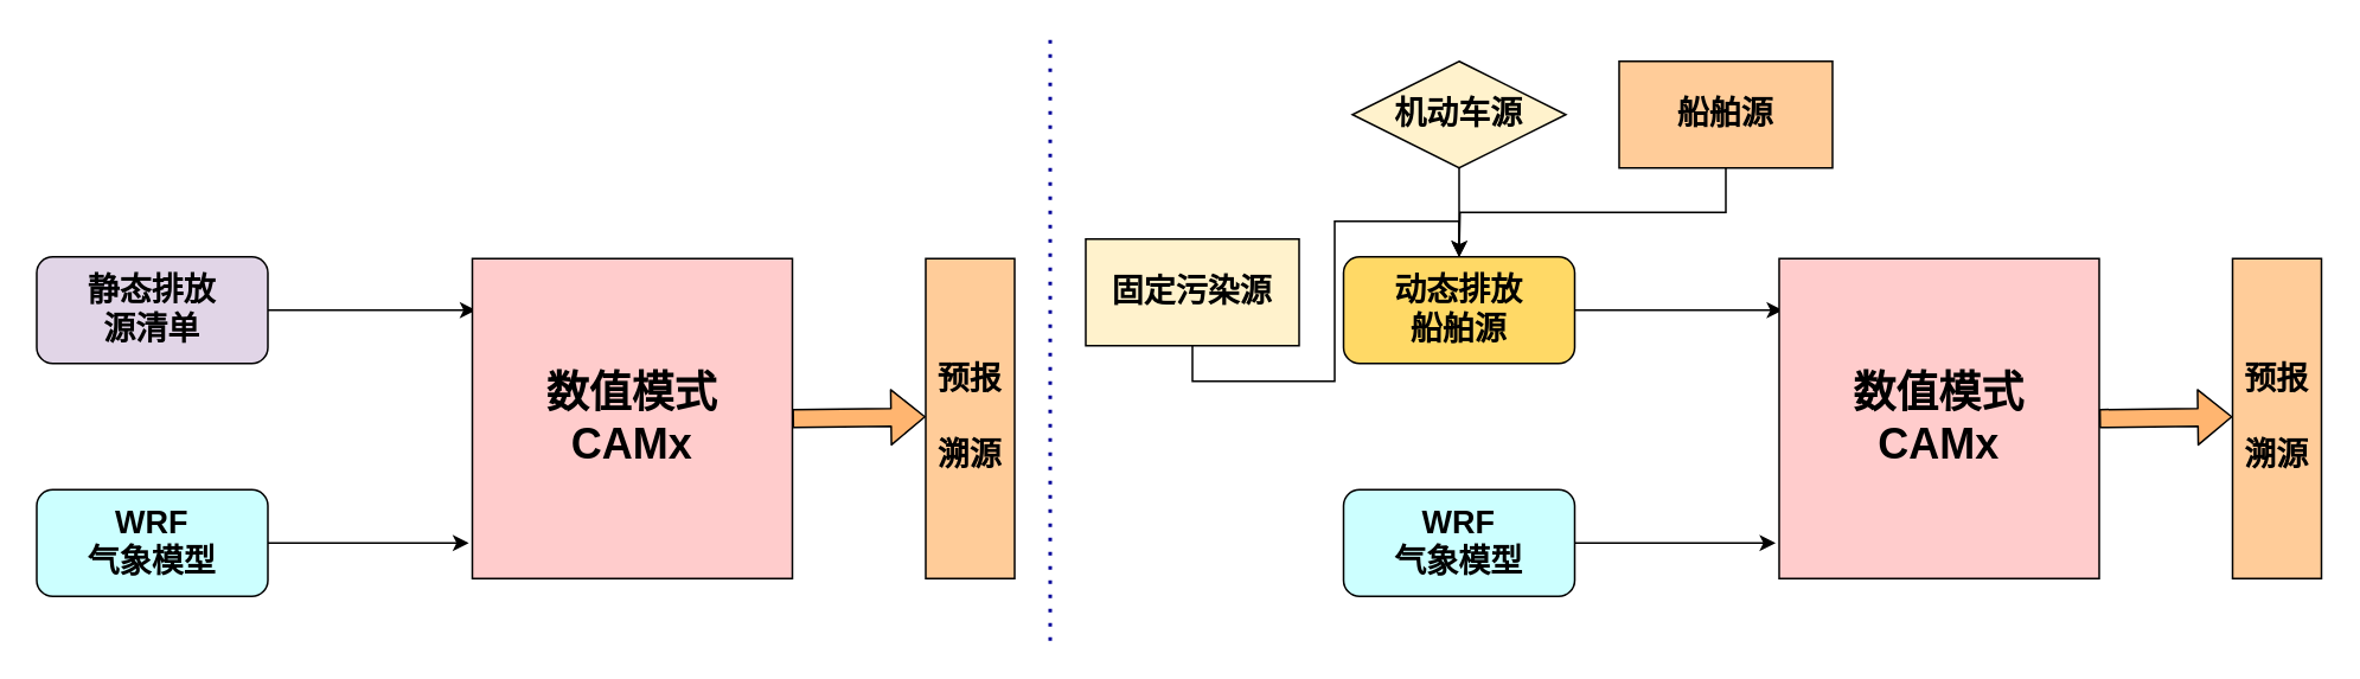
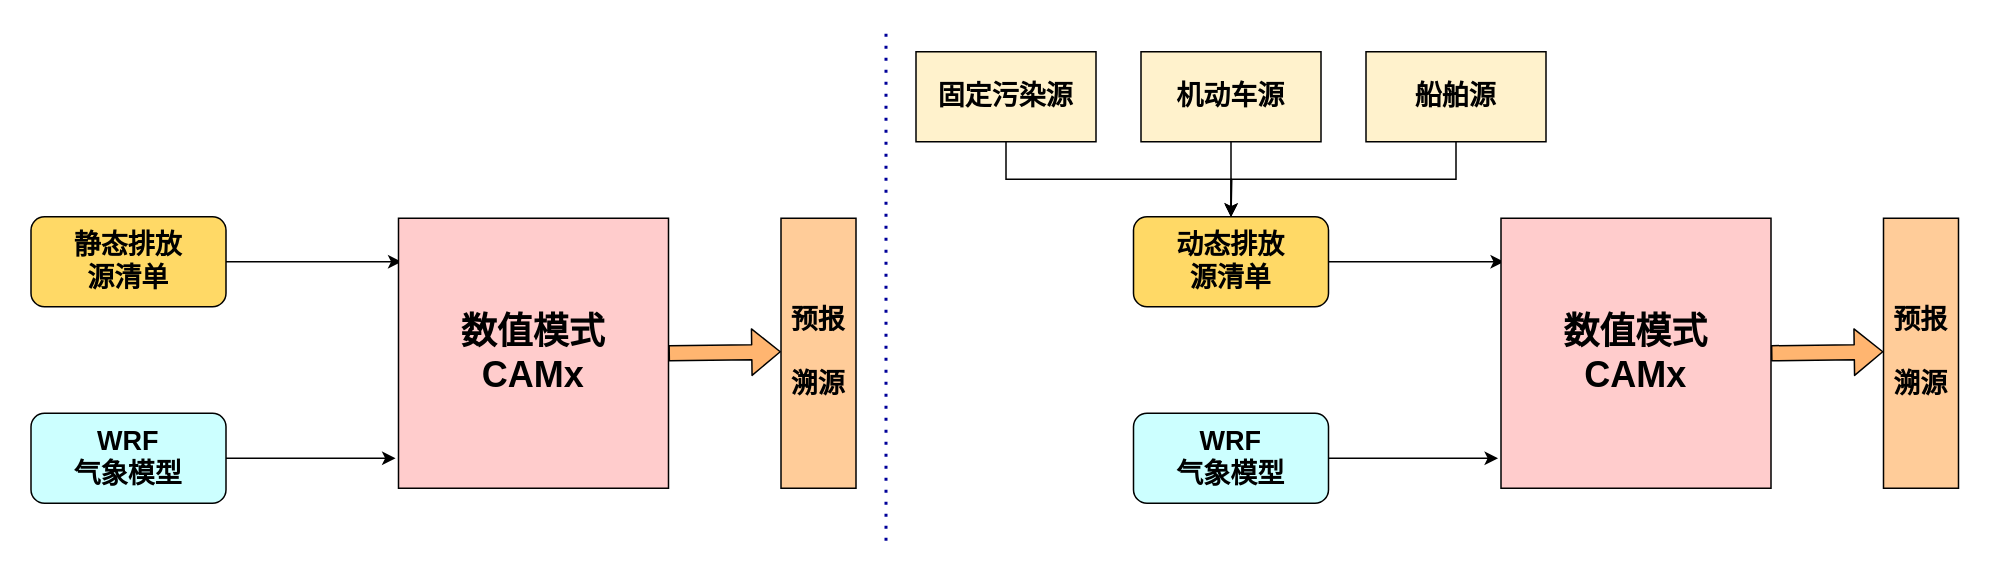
  <mxCell id="0" />
  <mxCell id="1" parent="0" />
  <mxCell id="2" style="edgeStyle=orthogonalEdgeStyle;rounded=0;orthogonalLoop=1;jettySize=auto;html=1;exitX=1;exitY=0.5;exitDx=0;exitDy=0;entryX=0.011;entryY=0.161;entryDx=0;entryDy=0;entryPerimeter=0;" parent="1" source="3" target="6" edge="1"><mxGeometry relative="1" as="geometry"><mxPoint x="265" y="175" as="targetPoint" /></mxGeometry></mxCell>
- <mxCell id="3" value="&lt;font style=&quot;font-size: 18px&quot;&gt;&lt;b&gt;静态&lt;/b&gt;&lt;b&gt;排放&lt;br&gt;源清单&lt;/b&gt;&lt;b&gt;&lt;br&gt;&lt;/b&gt;&lt;/font&gt;" style="rounded=1;whiteSpace=wrap;html=1;fillColor=#e1d5e7;" parent="1" vertex="1"><mxGeometry x="20" y="144" width="130" height="60" as="geometry" /></mxCell>
+ <mxCell id="3" value="&lt;font style=&quot;font-size: 18px&quot;&gt;&lt;b&gt;静态&lt;/b&gt;&lt;b&gt;排放&lt;br&gt;源清单&lt;/b&gt;&lt;b&gt;&lt;br&gt;&lt;/b&gt;&lt;/font&gt;" style="rounded=1;whiteSpace=wrap;html=1;fillColor=#FFD966;" parent="1" vertex="1"><mxGeometry x="20" y="144" width="130" height="60" as="geometry" /></mxCell>
  <mxCell id="4" style="edgeStyle=orthogonalEdgeStyle;rounded=0;orthogonalLoop=1;jettySize=auto;html=1;exitX=1;exitY=0.5;exitDx=0;exitDy=0;entryX=-0.011;entryY=0.889;entryDx=0;entryDy=0;entryPerimeter=0;" parent="1" source="5" target="6" edge="1"><mxGeometry relative="1" as="geometry" /></mxCell>
  <mxCell id="5" value="&lt;font style=&quot;font-size: 18px&quot;&gt;&lt;b&gt;WRF&lt;br&gt;&lt;/b&gt;&lt;b&gt;气象模型&lt;/b&gt;&lt;/font&gt;" style="rounded=1;whiteSpace=wrap;html=1;fillColor=#CCFFFF;" parent="1" vertex="1"><mxGeometry x="20" y="275" width="130" height="60" as="geometry" /></mxCell>
  <mxCell id="6" value="&lt;font style=&quot;font-size: 24px&quot;&gt;&lt;b&gt;数值模式&lt;br&gt;CAMx&lt;/b&gt;&lt;/font&gt;" style="whiteSpace=wrap;html=1;aspect=fixed;fillColor=#FFCCCC;" parent="1" vertex="1"><mxGeometry x="265" y="145" width="180" height="180" as="geometry" /></mxCell>
  <mxCell id="7" value="&lt;span style=&quot;font-size: 18px&quot;&gt;&lt;b&gt;预报&lt;br&gt;&lt;br&gt;&lt;/b&gt;&lt;/span&gt;&lt;font style=&quot;font-size: 18px&quot;&gt;&lt;b&gt;溯源&lt;/b&gt;&lt;/font&gt;" style="rounded=0;whiteSpace=wrap;html=1;fillColor=#FFCC99;" parent="1" vertex="1"><mxGeometry x="520" y="145" width="50" height="180" as="geometry" /></mxCell>
  <mxCell id="8" value="" style="shape=flexArrow;endArrow=classic;html=1;entryX=0;entryY=0.55;entryDx=0;entryDy=0;entryPerimeter=0;fillColor=#FFB570;" parent="1" edge="1"><mxGeometry width="50" height="50" relative="1" as="geometry"><mxPoint x="445" y="235" as="sourcePoint" /><mxPoint x="520" y="234" as="targetPoint" /></mxGeometry></mxCell>
  <mxCell id="9" style="edgeStyle=orthogonalEdgeStyle;rounded=0;orthogonalLoop=1;jettySize=auto;html=1;exitX=1;exitY=0.5;exitDx=0;exitDy=0;entryX=0.011;entryY=0.161;entryDx=0;entryDy=0;entryPerimeter=0;" parent="1" source="10" target="13" edge="1"><mxGeometry relative="1" as="geometry"><mxPoint x="1000" y="175" as="targetPoint" /></mxGeometry></mxCell>
- <mxCell id="10" value="&lt;font style=&quot;font-size: 18px&quot;&gt;&lt;b&gt;动态&lt;/b&gt;&lt;b&gt;排放&lt;br&gt;船舶源&lt;/b&gt;&lt;b&gt;&lt;br&gt;&lt;/b&gt;&lt;/font&gt;" style="rounded=1;whiteSpace=wrap;html=1;fillColor=#FFD966;" parent="1" vertex="1"><mxGeometry x="755" y="144" width="130" height="60" as="geometry" /></mxCell>
+ <mxCell id="10" value="&lt;font style=&quot;font-size: 18px&quot;&gt;&lt;b&gt;动态&lt;/b&gt;&lt;b&gt;排放&lt;br&gt;源清单&lt;/b&gt;&lt;b&gt;&lt;br&gt;&lt;/b&gt;&lt;/font&gt;" style="rounded=1;whiteSpace=wrap;html=1;fillColor=#FFD966;" parent="1" vertex="1"><mxGeometry x="755" y="144" width="130" height="60" as="geometry" /></mxCell>
  <mxCell id="11" style="edgeStyle=orthogonalEdgeStyle;rounded=0;orthogonalLoop=1;jettySize=auto;html=1;exitX=1;exitY=0.5;exitDx=0;exitDy=0;entryX=-0.011;entryY=0.889;entryDx=0;entryDy=0;entryPerimeter=0;" parent="1" source="12" target="13" edge="1"><mxGeometry relative="1" as="geometry" /></mxCell>
  <mxCell id="12" value="&lt;font style=&quot;font-size: 18px&quot;&gt;&lt;b&gt;WRF&lt;br&gt;&lt;/b&gt;&lt;b&gt;气象模型&lt;/b&gt;&lt;/font&gt;" style="rounded=1;whiteSpace=wrap;html=1;fillColor=#CCFFFF;" parent="1" vertex="1"><mxGeometry x="755" y="275" width="130" height="60" as="geometry" /></mxCell>
  <mxCell id="13" value="&lt;font style=&quot;font-size: 24px&quot;&gt;&lt;b&gt;数值模式&lt;br&gt;CAMx&lt;/b&gt;&lt;/font&gt;" style="whiteSpace=wrap;html=1;aspect=fixed;fillColor=#FFCCCC;" parent="1" vertex="1"><mxGeometry x="1000" y="145" width="180" height="180" as="geometry" /></mxCell>
  <mxCell id="14" value="&lt;span style=&quot;font-size: 18px&quot;&gt;&lt;b&gt;预报&lt;br&gt;&lt;br&gt;&lt;/b&gt;&lt;/span&gt;&lt;font style=&quot;font-size: 18px&quot;&gt;&lt;b&gt;溯源&lt;/b&gt;&lt;/font&gt;" style="rounded=0;whiteSpace=wrap;html=1;fillColor=#FFCC99;" parent="1" vertex="1"><mxGeometry x="1255" y="145" width="50" height="180" as="geometry" /></mxCell>
  <mxCell id="15" value="" style="shape=flexArrow;endArrow=classic;html=1;entryX=0;entryY=0.55;entryDx=0;entryDy=0;entryPerimeter=0;fillColor=#FFB570;" parent="1" edge="1"><mxGeometry width="50" height="50" relative="1" as="geometry"><mxPoint x="1180" y="235" as="sourcePoint" /><mxPoint x="1255" y="234" as="targetPoint" /></mxGeometry></mxCell>
  <mxCell id="16" style="edgeStyle=orthogonalEdgeStyle;rounded=0;orthogonalLoop=1;jettySize=auto;html=1;exitX=0.5;exitY=1;exitDx=0;exitDy=0;entryX=0.5;entryY=0;entryDx=0;entryDy=0;endArrow=open;" parent="1" source="17" target="10" edge="1"><mxGeometry relative="1" as="geometry" /></mxCell>
- <mxCell id="17" value="&lt;b&gt;&lt;font style=&quot;font-size: 18px&quot;&gt;固定污染源&lt;/font&gt;&lt;/b&gt;" style="rounded=0;whiteSpace=wrap;html=1;fillColor=#fff2cc;" parent="1" vertex="1"><mxGeometry x="610" y="134" width="120" height="60" as="geometry" /></mxCell>
+ <mxCell id="17" value="&lt;b&gt;&lt;font style=&quot;font-size: 18px&quot;&gt;固定污染源&lt;/font&gt;&lt;/b&gt;" style="rounded=0;whiteSpace=wrap;html=1;fillColor=#fff2cc;" parent="1" vertex="1"><mxGeometry x="610" y="34" width="120" height="60" as="geometry" /></mxCell>
  <mxCell id="18" style="edgeStyle=orthogonalEdgeStyle;rounded=0;orthogonalLoop=1;jettySize=auto;html=1;exitX=0.5;exitY=1;exitDx=0;exitDy=0;" parent="1" source="19" edge="1"><mxGeometry relative="1" as="geometry"><mxPoint x="820" y="144" as="targetPoint" /></mxGeometry></mxCell>
- <mxCell id="19" value="&lt;font style=&quot;font-size: 18px&quot;&gt;&lt;b&gt;机动车源&lt;/b&gt;&lt;/font&gt;" style="rhombus;whiteSpace=wrap;html=1;fillColor=#fff2cc;" parent="1" vertex="1"><mxGeometry x="760" y="34" width="120" height="60" as="geometry" /></mxCell>
+ <mxCell id="19" value="&lt;font style=&quot;font-size: 18px&quot;&gt;&lt;b&gt;机动车源&lt;/b&gt;&lt;/font&gt;" style="rounded=0;whiteSpace=wrap;html=1;fillColor=#fff2cc;" parent="1" vertex="1"><mxGeometry x="760" y="34" width="120" height="60" as="geometry" /></mxCell>
  <mxCell id="20" style="edgeStyle=orthogonalEdgeStyle;rounded=0;orthogonalLoop=1;jettySize=auto;html=1;exitX=0.5;exitY=1;exitDx=0;exitDy=0;" parent="1" source="21" edge="1"><mxGeometry relative="1" as="geometry"><mxPoint x="820" y="144" as="targetPoint" /></mxGeometry></mxCell>
- <mxCell id="21" value="&lt;font style=&quot;font-size: 18px&quot;&gt;&lt;b&gt;船舶源&lt;/b&gt;&lt;/font&gt;" style="rounded=0;whiteSpace=wrap;html=1;fillColor=#ffcc99;" parent="1" vertex="1"><mxGeometry x="910" y="34" width="120" height="60" as="geometry" /></mxCell>
+ <mxCell id="21" value="&lt;font style=&quot;font-size: 18px&quot;&gt;&lt;b&gt;船舶源&lt;/b&gt;&lt;/font&gt;" style="rounded=0;whiteSpace=wrap;html=1;fillColor=#fff2cc;" parent="1" vertex="1"><mxGeometry x="910" y="34" width="120" height="60" as="geometry" /></mxCell>
  <mxCell id="22" value="" style="endArrow=none;dashed=1;html=1;dashPattern=1 3;strokeWidth=2;strokeColor=#000099;" parent="1" edge="1"><mxGeometry width="50" height="50" relative="1" as="geometry"><mxPoint y="360" as="sourcePoint" x="590" /><mxPoint y="20" as="targetPoint" x="590" /></mxGeometry></mxCell>
